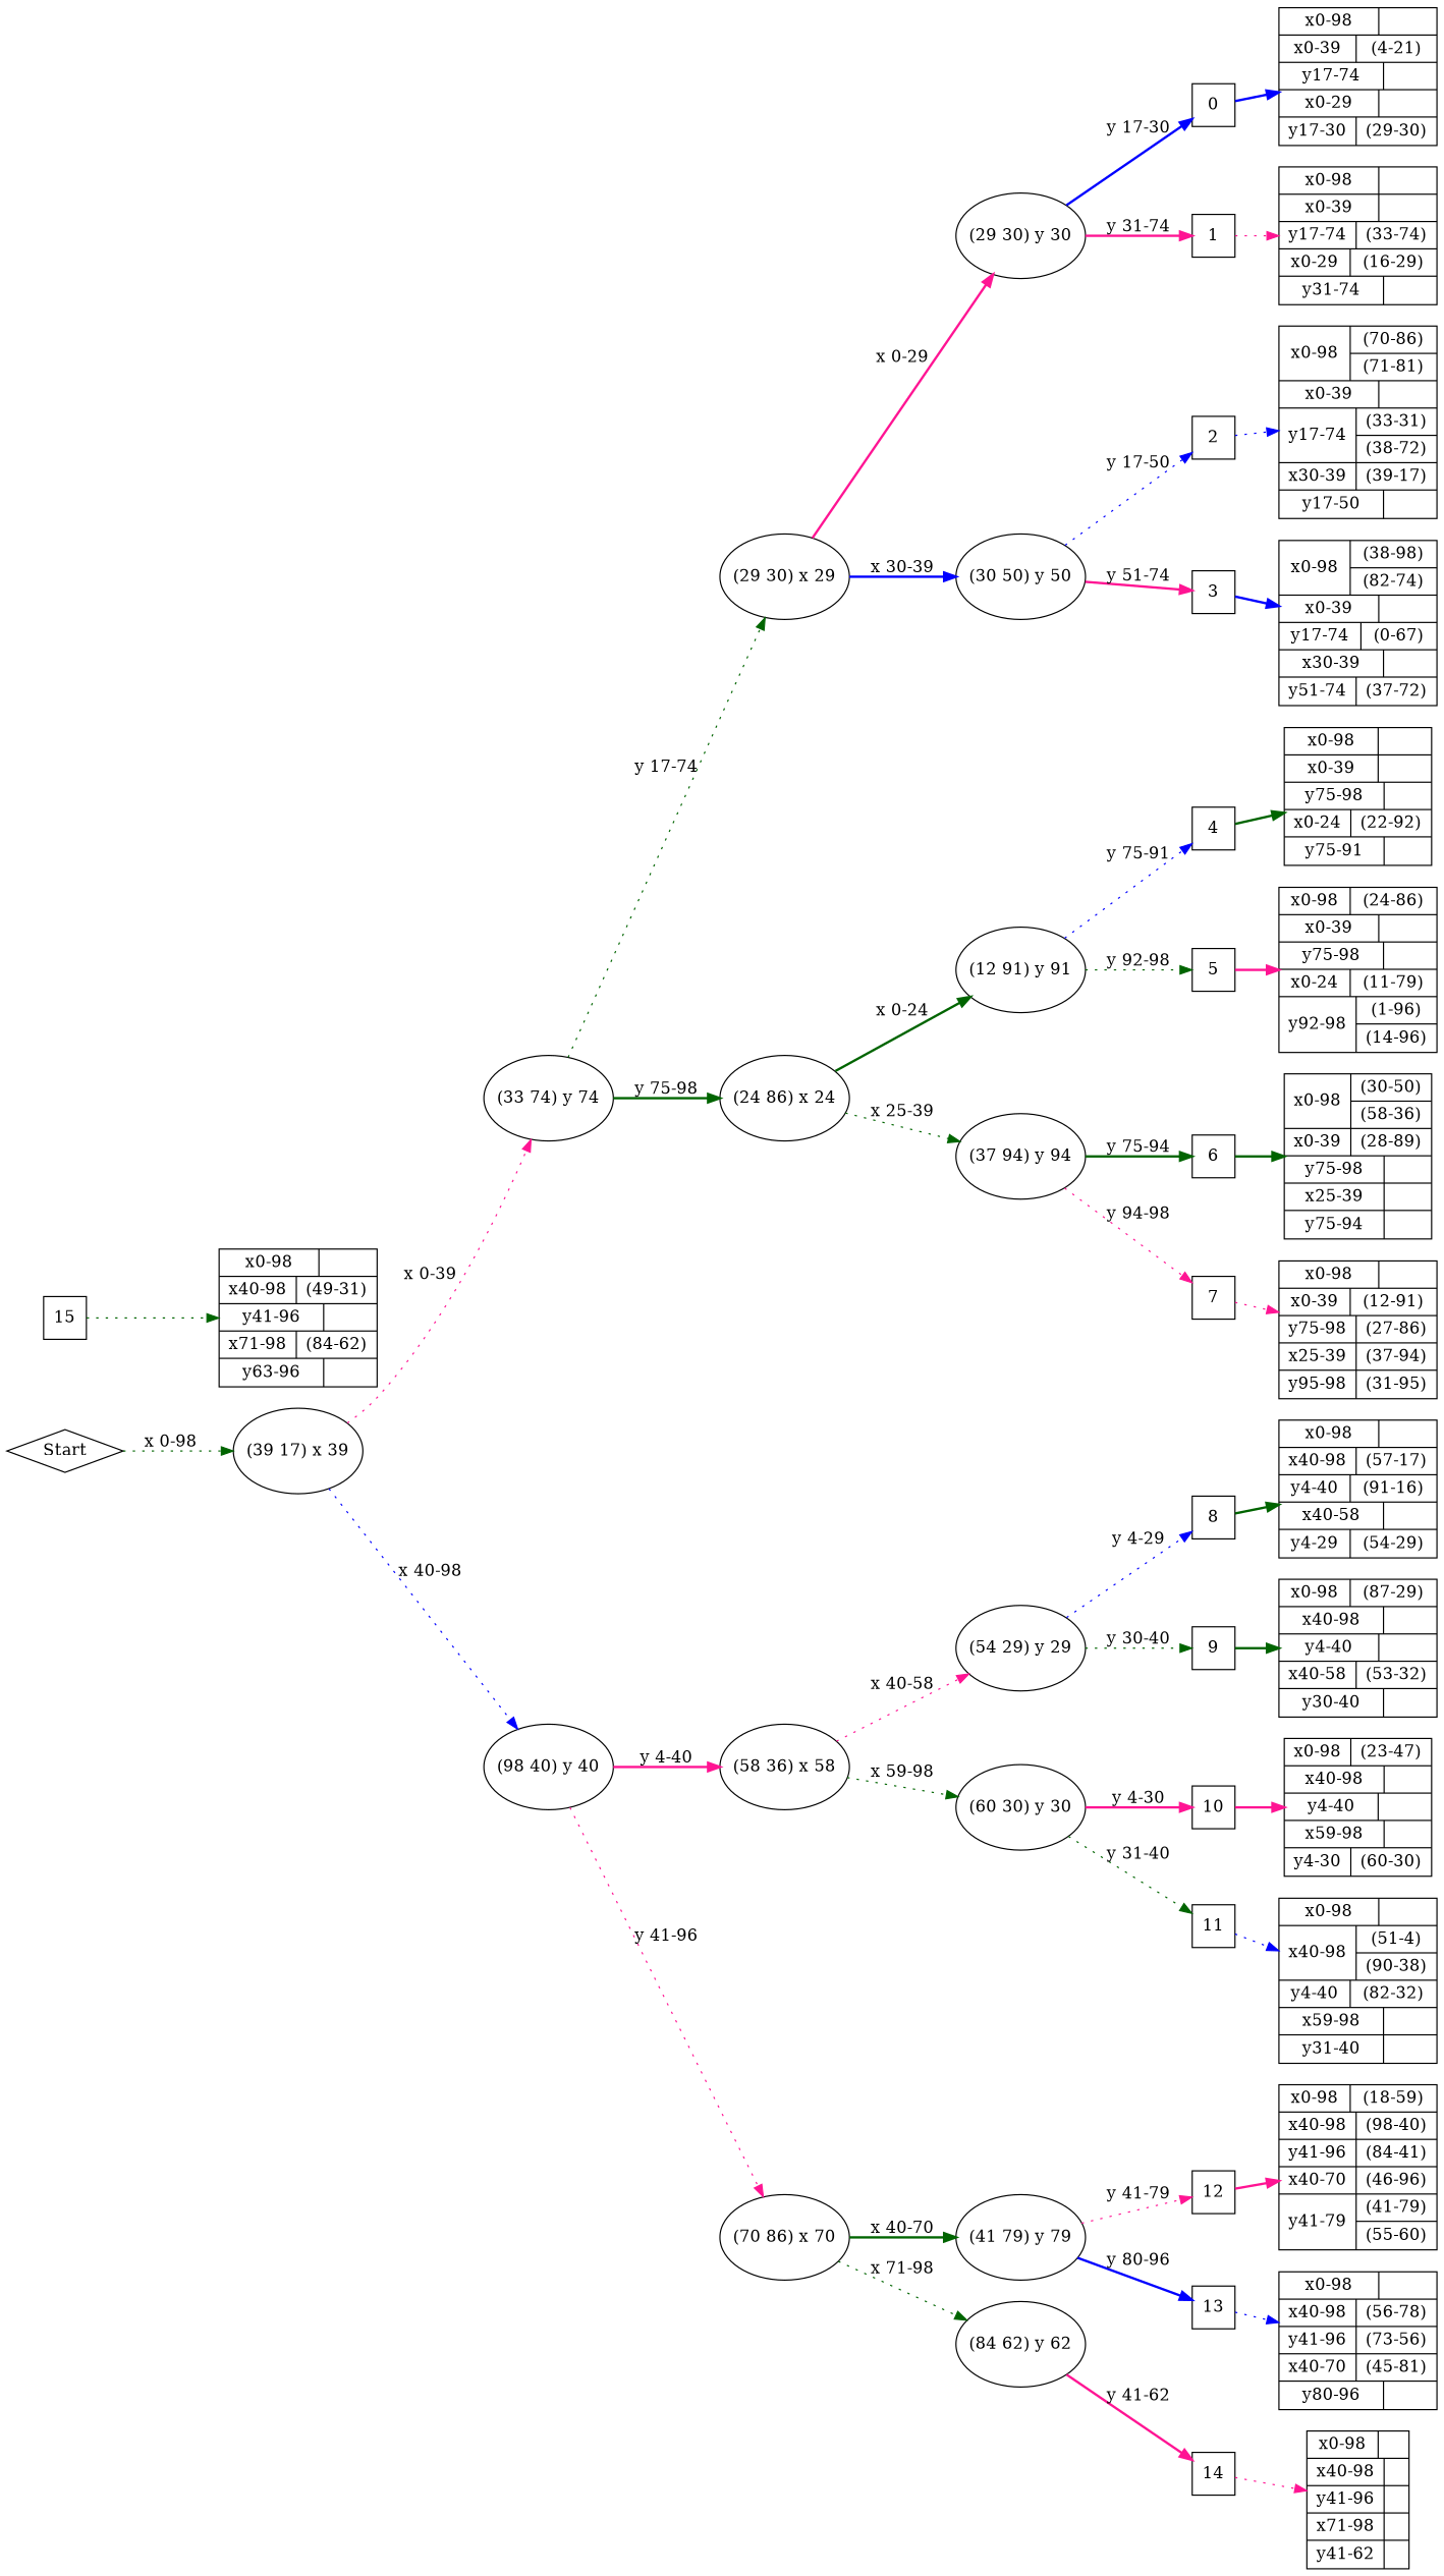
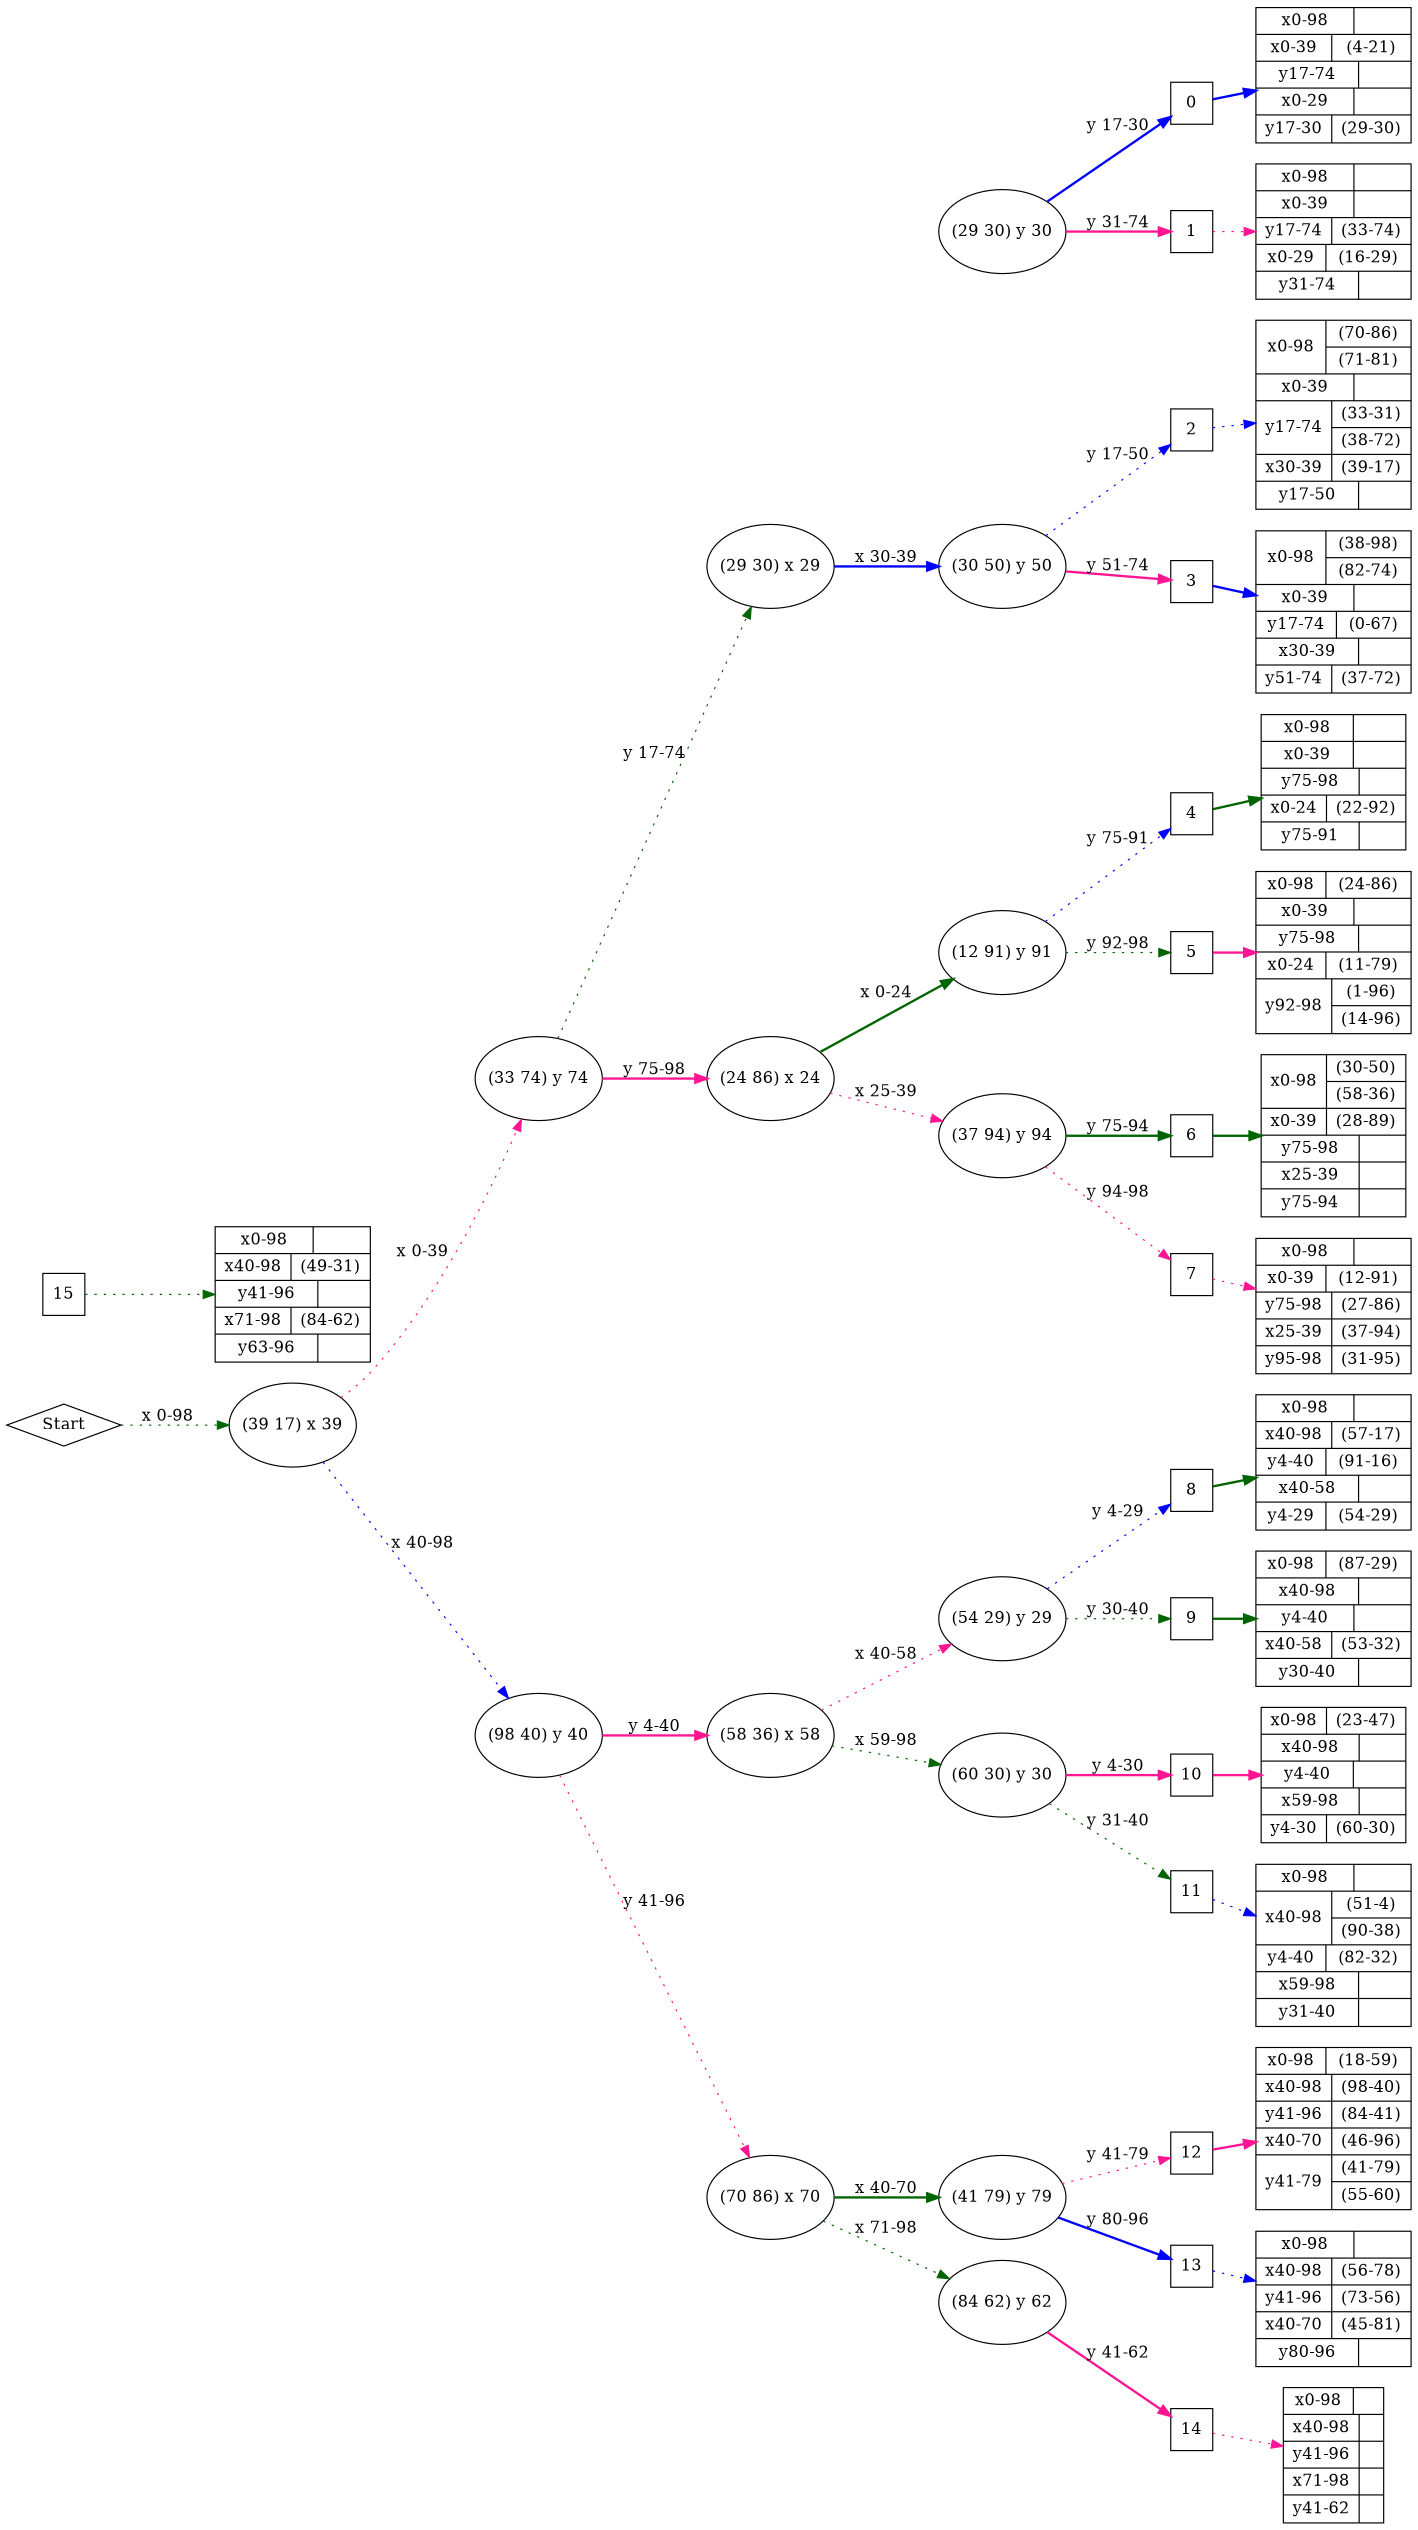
  digraph {
    rankdir=LR
    node [shape=rectangle]
    edge [color=deeppink style=dotted]
    n1 [label=Start shape=diamond]
    n2 [height=1 label="(39 17) x 39" width=1 shape=""]
    n3 [height=1 label="(33 74) y 74" width=1 shape=""]
    n4 [height=1 label="(98 40) y 40" width=1 shape=""]
    n5 [height=1 label="(29 30) x 29" width=1 shape=""]
    n6 [height=1 label="(24 86) x 24" width=1 shape=""]
    n7 [height=1 label="(58 36) x 58" width=1 shape=""]
    n8 [height=1 label="(70 86) x 70" width=1 shape=""]
    n9 [height=1 label="(29 30) y 30" width=1 shape=""]
    n10 [height=1 label="(30 50) y 50" width=1 shape=""]
    n11 [height=1 label="(12 91) y 91" width=1 shape=""]
    n12 [height=1 label="(37 94) y 94" width=1 shape=""]
    n13 [height=0.5 label=0 width=0.5]
    n14 [height=0.5 label=1 width=0.5]
    n15 [height=0.5 label=2 width=0.5]
    n16 [height=0.5 label=3 width=0.5]
    n17 [label=" {x0-98|{}}|{x0-39|{ (4-21)}}|{y17-74|{}}|{x0-29|{}}|{y17-30|{ (29-30)}}" shape=record]
    n18 [label=" {x0-98|{}}|{x0-39|{}}|{y17-74|{ (33-74)}}|{x0-29|{ (16-29)}}|{y31-74|{}}" shape=record]
    n19 [label=" {x0-98|{ (70-86)|(71-81)}}|{x0-39|{}}|{y17-74|{ (33-31)|(38-72)}}|{x30-39|{ (39-17)}}|{y17-50|{}}" shape=record]
    n20 [label=" {x0-98|{ (38-98)|(82-74)}}|{x0-39|{}}|{y17-74|{ (0-67)}}|{x30-39|{}}|{y51-74|{ (37-72)}}" shape=record]
    n21 [height=0.5 label=4 width=0.5]
    n22 [height=0.5 label=5 width=0.5]
    n23 [height=0.5 label=6 width=0.5]
    n24 [height=0.5 label=7 width=0.5]
    n25 [label=" {x0-98|{}}|{x0-39|{}}|{y75-98|{}}|{x0-24|{ (22-92)}}|{y75-91|{}}" shape=record]
    n26 [label=" {x0-98|{ (24-86)}}|{x0-39|{}}|{y75-98|{}}|{x0-24|{ (11-79)}}|{y92-98|{ (1-96)|(14-96)}}" shape=record]
    n27 [label=" {x0-98|{ (30-50)|(58-36)}}|{x0-39|{ (28-89)}}|{y75-98|{}}|{x25-39|{}}|{y75-94|{}}" shape=record]
    n28 [label=" {x0-98|{}}|{x0-39|{ (12-91)}}|{y75-98|{ (27-86)}}|{x25-39|{ (37-94)}}|{y95-98|{ (31-95)}}" shape=record]
    n29 [height=1 label="(54 29) y 29" width=1 shape=""]
    n30 [height=1 label="(60 30) y 30" width=1 shape=""]
    n31 [height=1 label="(41 79) y 79" width=1 shape=""]
    n32 [height=1 label="(84 62) y 62" width=1 shape=""]
    n33 [height=0.5 label=8 width=0.5]
    n34 [height=0.5 label=9 width=0.5]
    n35 [height=0.5 label=10 width=0.5]
    n36 [height=0.5 label=11 width=0.5]
    n37 [label=" {x0-98|{}}|{x40-98|{ (57-17)}}|{y4-40|{ (91-16)}}|{x40-58|{}}|{y4-29|{ (54-29)}}" shape=record]
    n38 [label=" {x0-98|{ (87-29)}}|{x40-98|{}}|{y4-40|{}}|{x40-58|{ (53-32)}}|{y30-40|{}}" shape=record]
    n39 [label=" {x0-98|{ (23-47)}}|{x40-98|{}}|{y4-40|{}}|{x59-98|{}}|{y4-30|{ (60-30)}}" shape=record]
    n40 [label=" {x0-98|{}}|{x40-98|{ (51-4)|(90-38)}}|{y4-40|{ (82-32)}}|{x59-98|{}}|{y31-40|{}}" shape=record]
    n41 [height=0.5 label=12 width=0.5]
    n42 [height=0.5 label=13 width=0.5]
    n43 [height=0.5 label=14 width=0.5]
    n44 [label=" {x0-98|{ (18-59)}}|{x40-98|{ (98-40)}}|{y41-96|{ (84-41)}}|{x40-70|{ (46-96)}}|{y41-79|{ (41-79)|(55-60)}}" shape=record]
    n45 [label=" {x0-98|{}}|{x40-98|{ (56-78)}}|{y41-96|{ (73-56)}}|{x40-70|{ (45-81)}}|{y80-96|{}}" shape=record]
    n46 [label=" {x0-98|{}}|{x40-98|{}}|{y41-96|{}}|{x71-98|{}}|{y41-62|{}}" shape=record]
    n47 [height=0.5 label=15 width=0.5]
    n48 [label=" {x0-98|{}}|{x40-98|{ (49-31)}}|{y41-96|{}}|{x71-98|{ (84-62)}}|{y63-96|{}}" shape=record]
    n1 -> n2 [color=darkgreen label="x 0-98"]
    n2 -> n3 [label="x 0-39"]
    n2 -> n4 [color=blue label="x 40-98"]
    n3 -> n5 [color=darkgreen label="y 17-74"]
-   n3 -> n6 [color=darkgreen label="y 75-98" style=bold]
+   n3 -> n6 [label="y 75-98" style=bold]
    n4 -> n7 [label="y 4-40" style=bold]
    n4 -> n8 [label="y 41-96"]
-   n5 -> n9 [label="x 0-29" style=bold]
    n5 -> n10 [color=blue label="x 30-39" style=bold]
    n6 -> n11 [color=darkgreen label="x 0-24" style=bold]
-   n6 -> n12 [color=darkgreen label="x 25-39"]
+   n6 -> n12 [label="x 25-39"]
    n7 -> n29 [label="x 40-58"]
    n7 -> n30 [color=darkgreen label="x 59-98"]
    n8 -> n31 [color=darkgreen label="x 40-70" style=bold]
    n8 -> n32 [color=darkgreen label="x 71-98"]
    n9 -> n13 [color=blue label="y 17-30" style=bold]
    n9 -> n14 [label="y 31-74" style=bold]
    n10 -> n15 [color=blue label="y 17-50"]
    n10 -> n16 [label="y 51-74" style=bold]
    n11 -> n21 [color=blue label="y 75-91"]
    n11 -> n22 [color=darkgreen label="y 92-98"]
    n12 -> n23 [color=darkgreen label="y 75-94" style=bold]
    n12 -> n24 [label="y 94-98"]
    n13 -> n17 [color=blue style=bold]
    n14 -> n18
    n15 -> n19 [color=blue]
    n16 -> n20 [color=blue style=bold]
    n21 -> n25 [color=darkgreen style=bold]
    n22 -> n26 [style=bold]
    n23 -> n27 [color=darkgreen style=bold]
    n24 -> n28
    n29 -> n33 [color=blue label="y 4-29"]
    n29 -> n34 [color=darkgreen label="y 30-40"]
    n30 -> n35 [label="y 4-30" style=bold]
    n30 -> n36 [color=darkgreen label="y 31-40"]
    n31 -> n41 [label="y 41-79"]
    n31 -> n42 [color=blue label="y 80-96" style=bold]
    n32 -> n43 [label="y 41-62" style=bold]
    n33 -> n37 [color=darkgreen style=bold]
    n34 -> n38 [color=darkgreen style=bold]
    n35 -> n39 [style=bold]
    n36 -> n40 [color=blue]
    n41 -> n44 [style=bold]
    n42 -> n45 [color=blue]
    n43 -> n46
    n47 -> n48 [color=darkgreen]
  }
